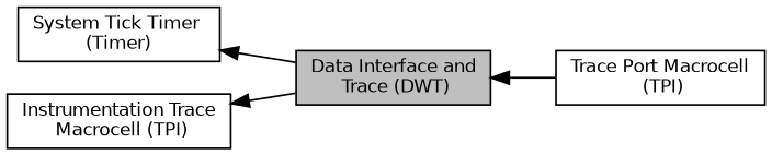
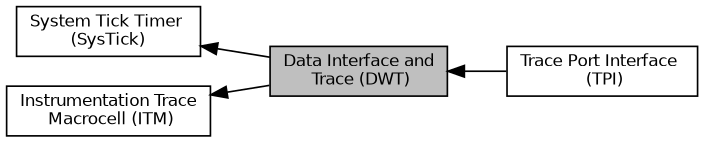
  digraph {
    rankdir=LR
    node [color=black fillcolor=white fontname=Helvetica fontsize=10 shape=box style=filled]
    edge [dir=back fontname=Helvetica fontsize=10 labelfontname=Helvetica labelfontsize=10 shape=plaintext style=solid]
-   n1 [height=0.2 label="Trace Port Macrocell\l (TPI)" width=0.4]
-   n2 [height=0.2 label="System Tick Timer \l(Timer)" width=0.4]
+   n1 [height=0.2 label="Trace Port Interface\l (TPI)" width=0.4]
+   n2 [height=0.2 label="System Tick Timer \l(SysTick)" width=0.4]
    n3 [fillcolor=grey75 fontcolor=black height=0.2 label="Data Interface and\l Trace (DWT)" width=0.4]
-   n4 [height=0.2 label="Instrumentation Trace\l Macrocell (TPI)" width=0.4]
+   n4 [height=0.2 label="Instrumentation Trace\l Macrocell (ITM)" width=0.4]
    n2 -> n3
    n3 -> n1
    n4 -> n3
  }
